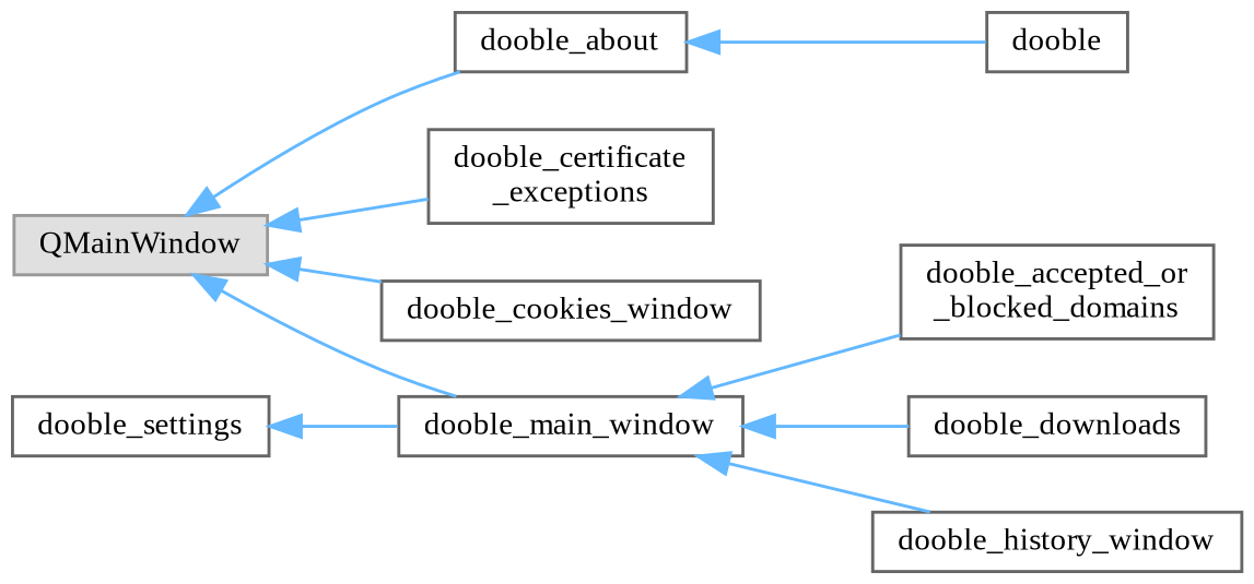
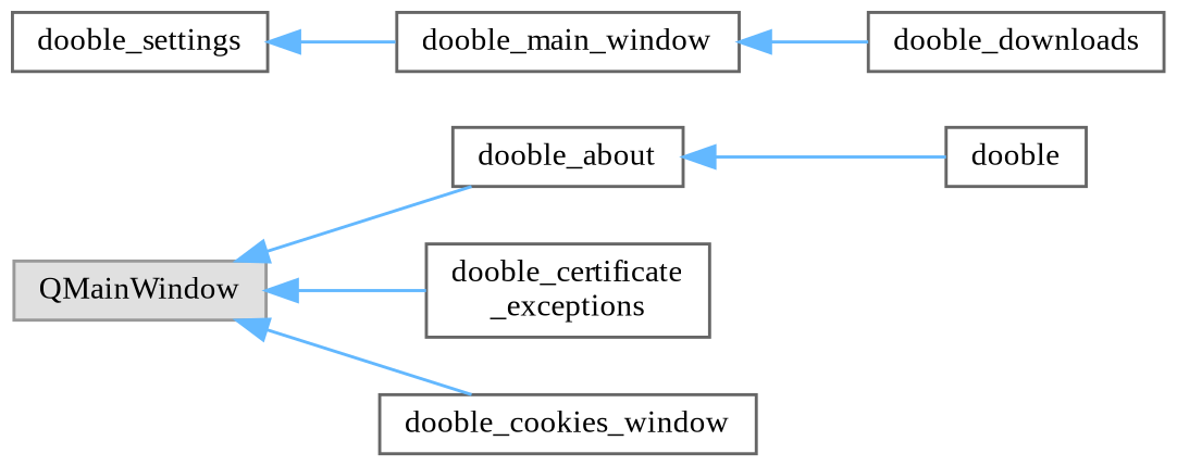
  digraph {
    fontname="Liberation Serif"
    rankdir=LR
    node [color=grey40 fillcolor=white fontname="Liberation Serif" fontsize=10 shape=box style=filled]
    edge [color=steelblue1 dir=back fontname="Liberation Serif" fontsize=10 labelfontname=Helvetica labelfontsize=10 style=solid]
    n1 [color=grey60 fillcolor="#E0E0E0" height=0.2 label=QMainWindow width=0.4]
    n2 [height=0.2 label=dooble_about width=0.4]
    n3 [height=0.2 label="dooble_certificate\l_exceptions" width=0.4]
    n4 [height=0.2 label=dooble_cookies_window width=0.4]
    n5 [height=0.2 label=dooble_main_window width=0.4]
    n6 [height=0.2 label=dooble width=0.4]
-   n7 [height=0.2 label="dooble_accepted_or\l_blocked_domains" width=0.4]
    n8 [height=0.2 label=dooble_downloads width=0.4]
-   n9 [height=0.2 label=dooble_history_window width=0.4]
    n10 [height=0.2 label=dooble_settings width=0.4]
    n1 -> n2
    n1 -> n3
    n1 -> n4
-   n1 -> n5
    n2 -> n6
-   n5 -> n7
    n5 -> n8
-   n5 -> n9
    n10 -> n5
  }
